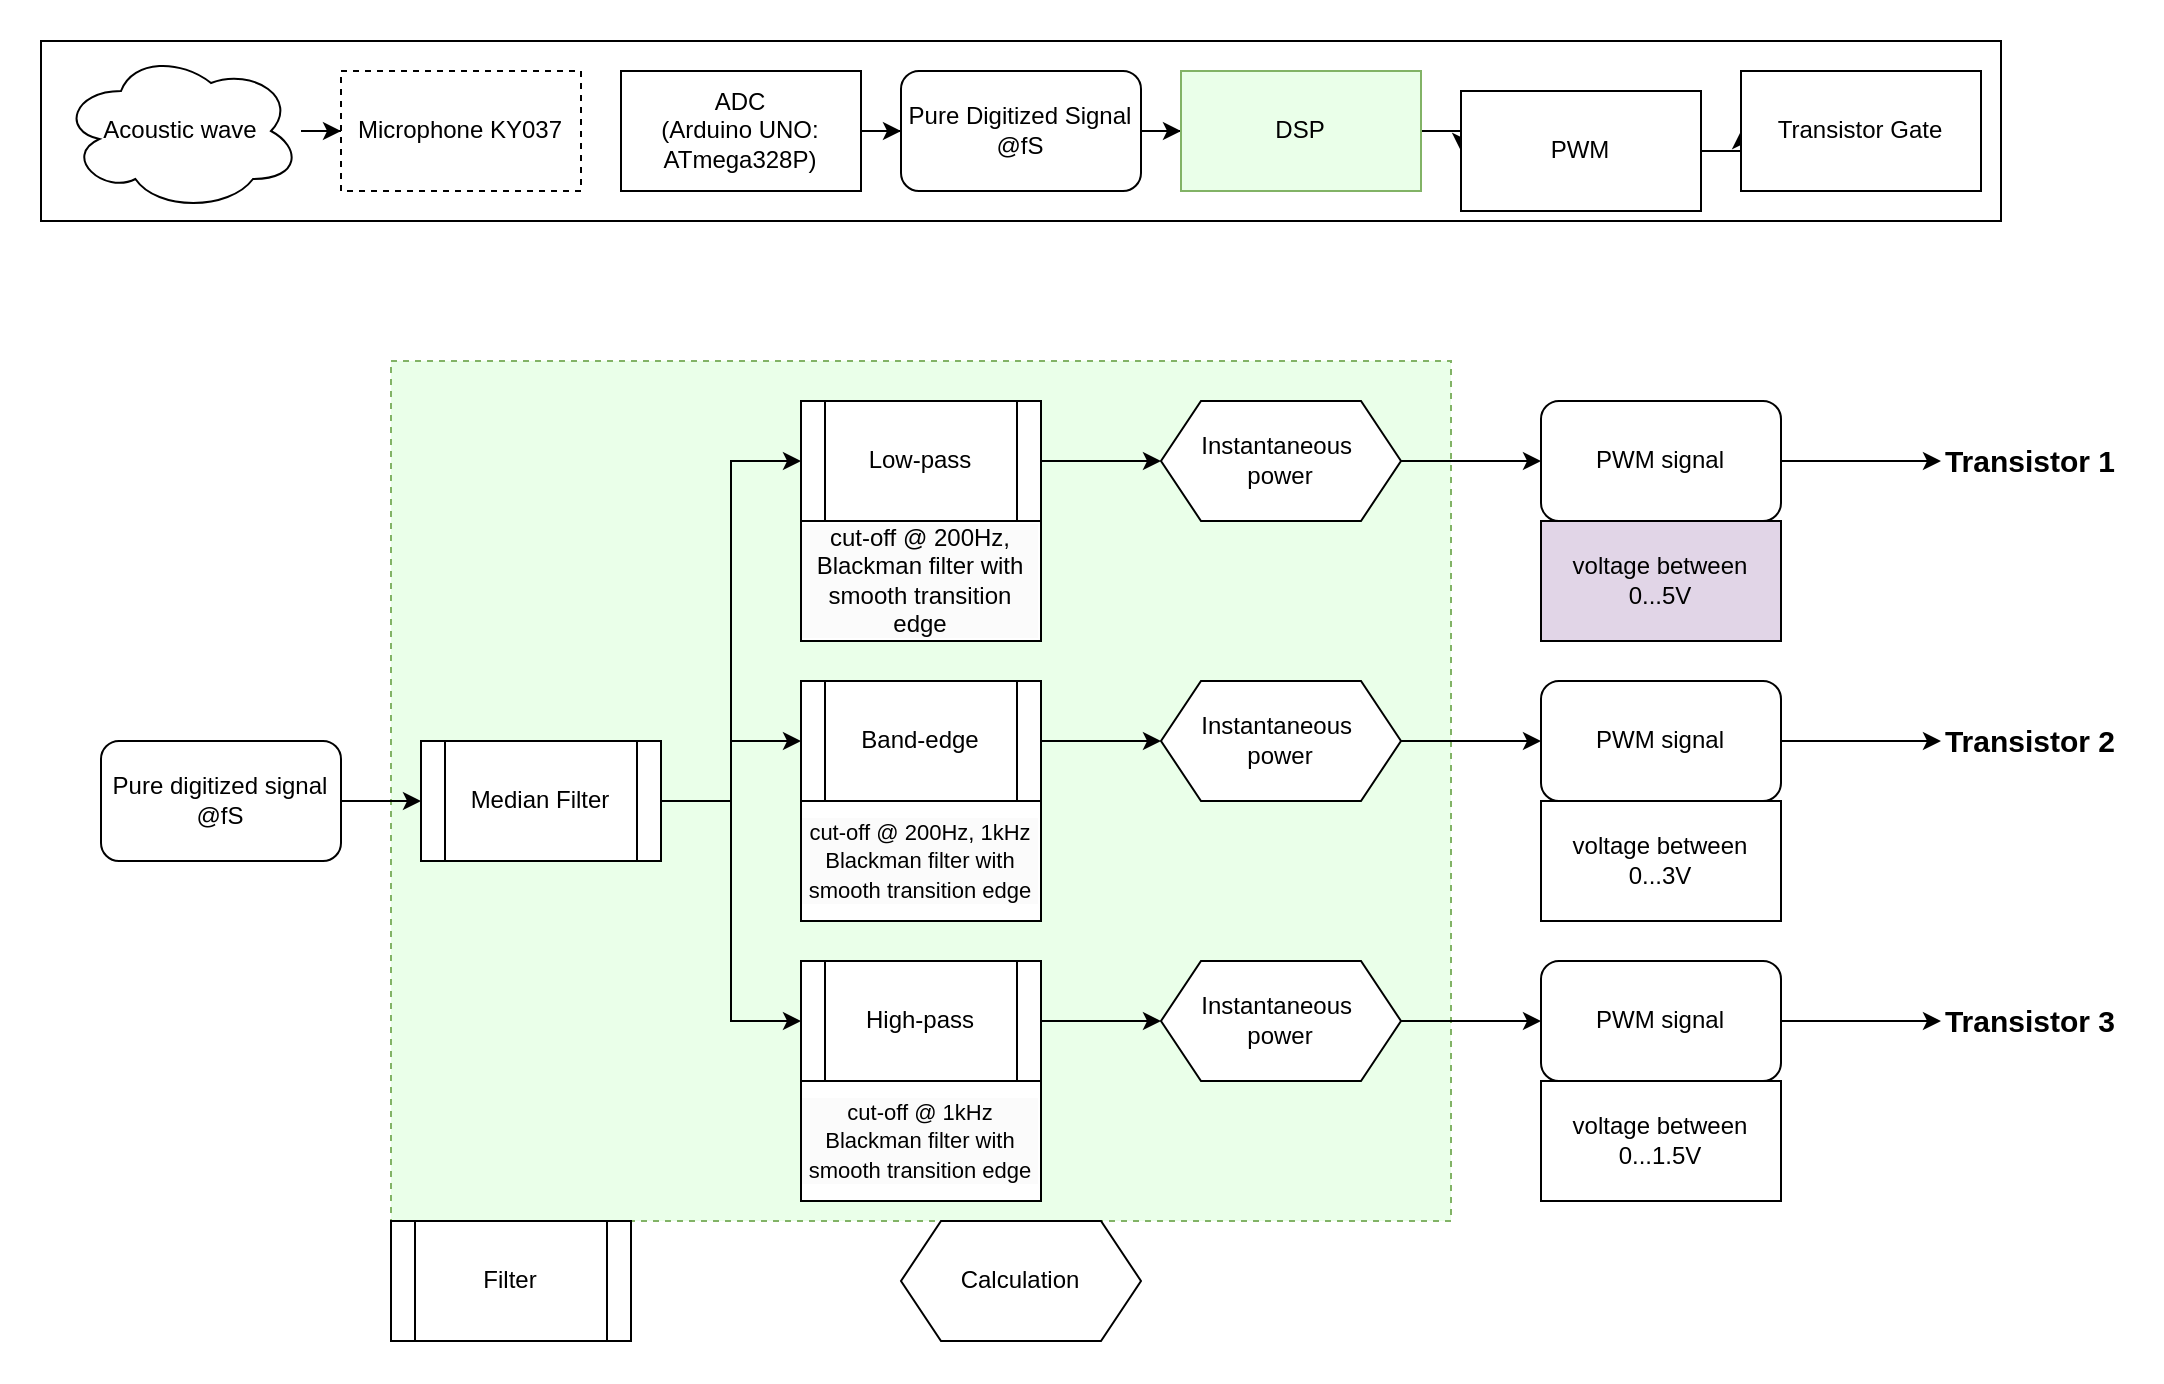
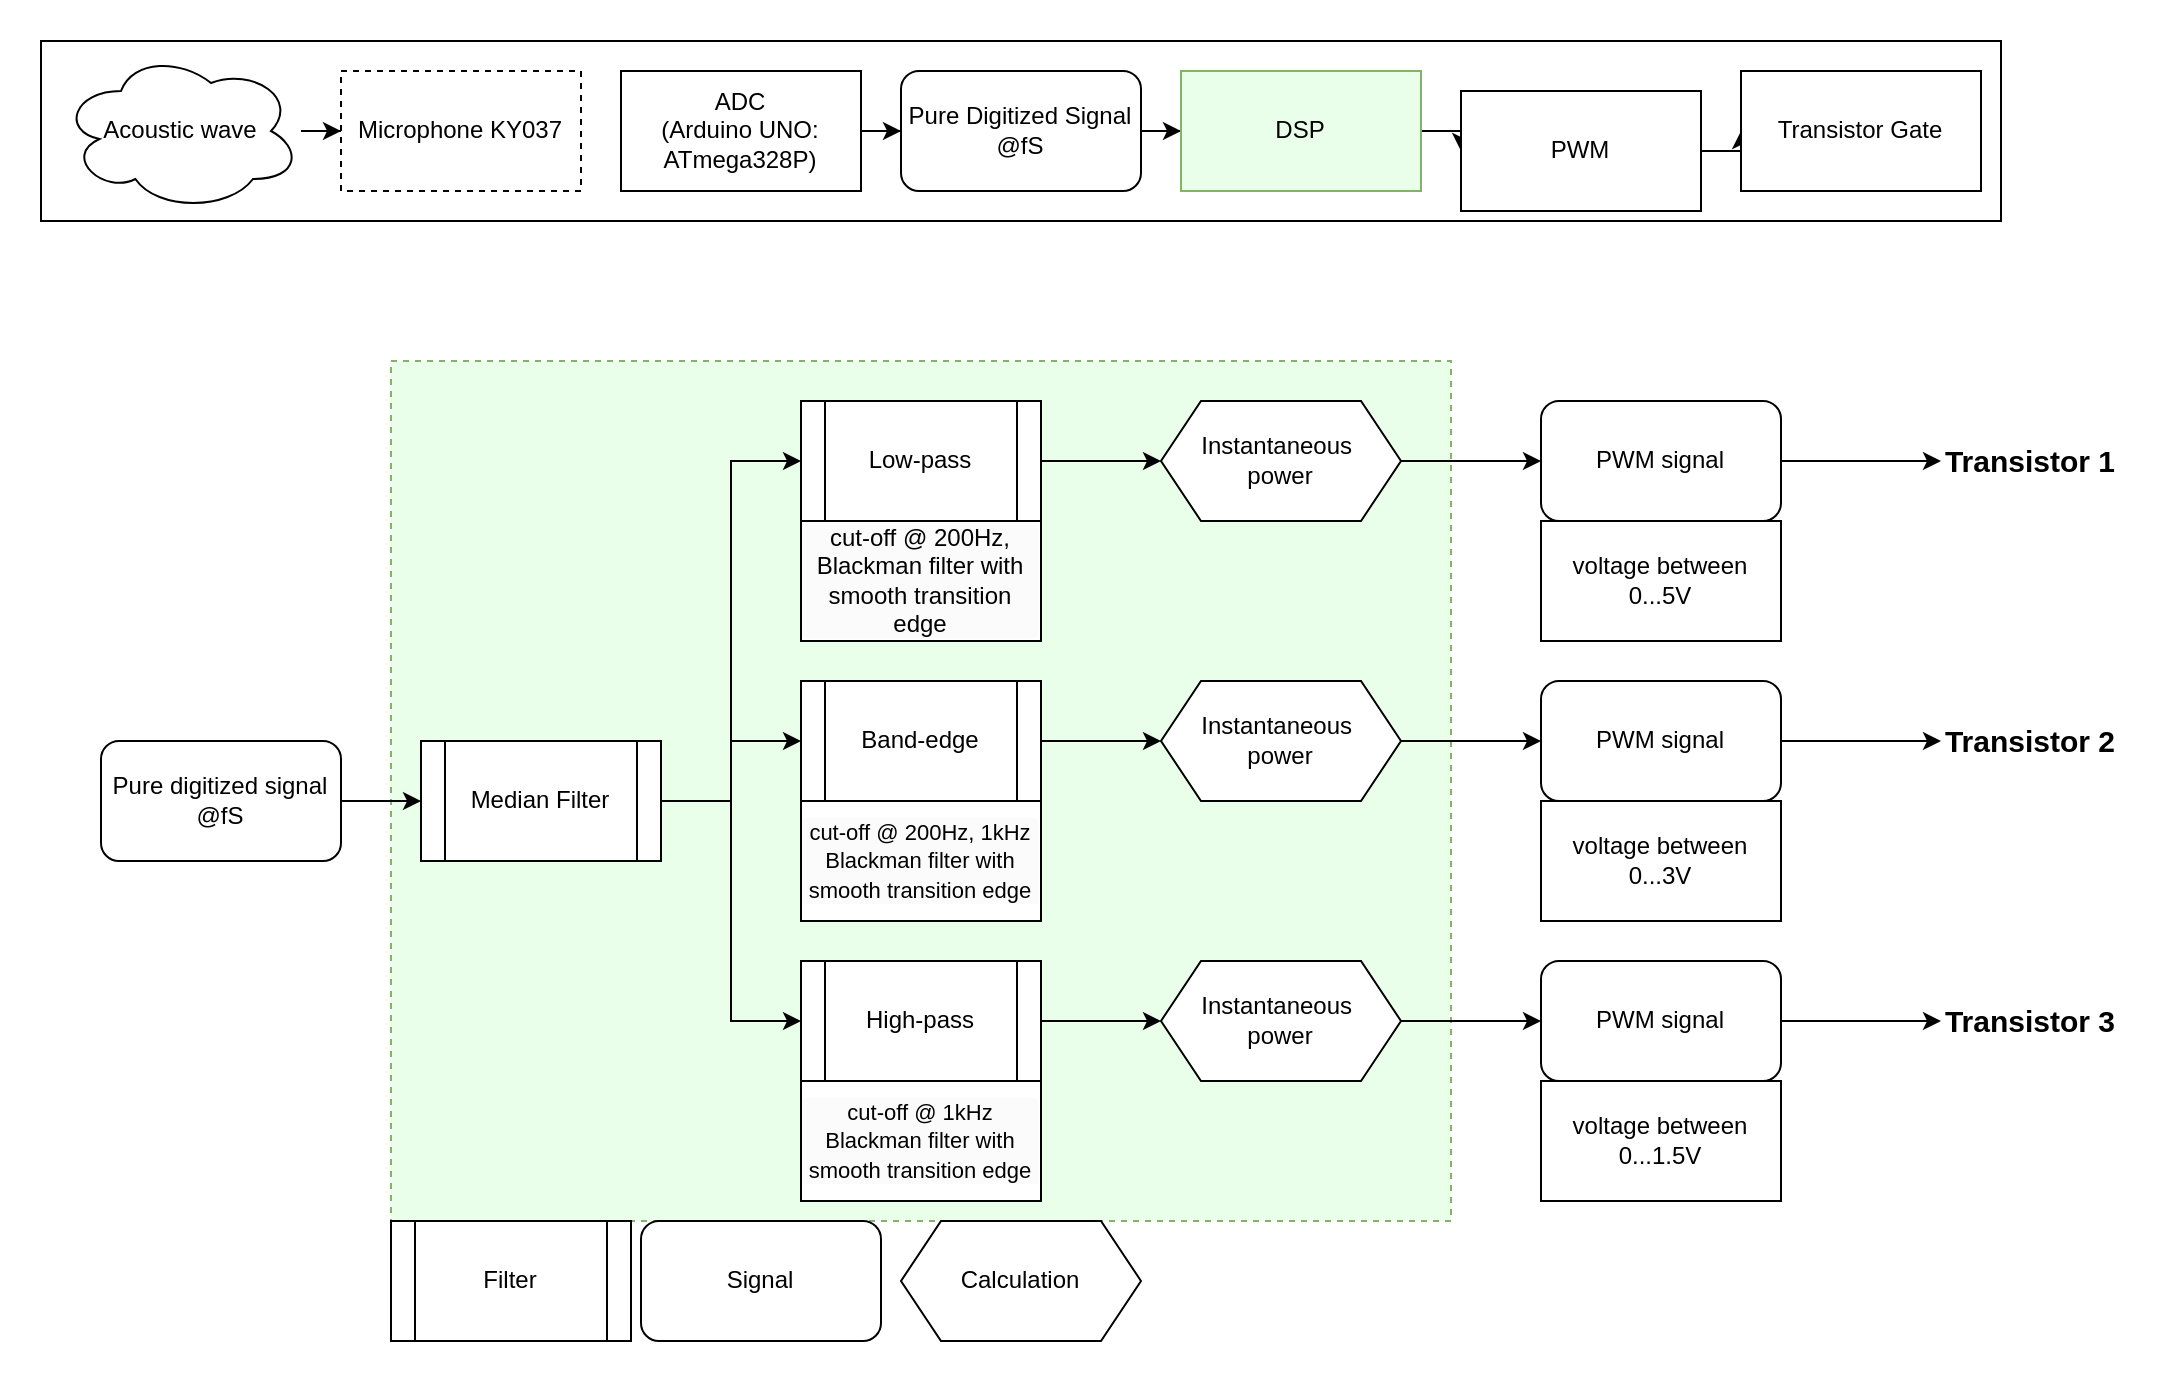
  <mxCell id="0" />
  <mxCell id="1" parent="0" />
  <mxCell id="2" value="" style="rounded=0;whiteSpace=wrap;html=1;dashed=1;fillColor=#EAFFE9;strokeColor=#82b366;" vertex="1" parent="1"><mxGeometry x="195" y="180" width="530" height="430" as="geometry" /></mxCell>
  <mxCell id="3" value="" style="rounded=0;whiteSpace=wrap;html=1;shadow=0;" vertex="1" parent="1"><mxGeometry x="20" y="20" width="980" height="90" as="geometry" /></mxCell>
  <mxCell id="4" value="Microphone KY037" style="rounded=0;whiteSpace=wrap;html=1;dashed=1;" vertex="1" parent="1"><mxGeometry x="170" y="35" width="120" height="60" as="geometry" /></mxCell>
  <mxCell id="5" style="edgeStyle=orthogonalEdgeStyle;rounded=0;orthogonalLoop=1;jettySize=auto;html=1;entryX=0;entryY=0.5;entryDx=0;entryDy=0;" edge="1" parent="1" source="6" target="4"><mxGeometry relative="1" as="geometry" /></mxCell>
  <mxCell id="6" value="Acoustic wave" style="ellipse;shape=cloud;whiteSpace=wrap;html=1;" vertex="1" parent="1"><mxGeometry x="30" y="25" width="120" height="80" as="geometry" /></mxCell>
  <mxCell id="7" style="edgeStyle=orthogonalEdgeStyle;rounded=0;orthogonalLoop=1;jettySize=auto;html=1;entryX=0;entryY=0.5;entryDx=0;entryDy=0;" edge="1" parent="1" source="8" target="10"><mxGeometry relative="1" as="geometry" /></mxCell>
  <mxCell id="8" value="ADC&lt;br&gt;(Arduino UNO: ATmega328P)" style="rounded=0;whiteSpace=wrap;html=1;" vertex="1" parent="1"><mxGeometry x="310" y="35" width="120" height="60" as="geometry" /></mxCell>
  <mxCell id="9" style="edgeStyle=orthogonalEdgeStyle;rounded=0;orthogonalLoop=1;jettySize=auto;html=1;" edge="1" parent="1" source="10" target="34"><mxGeometry relative="1" as="geometry" /></mxCell>
  <mxCell id="10" value="Pure Digitized Signal @fS" style="rounded=1;whiteSpace=wrap;html=1;" vertex="1" parent="1"><mxGeometry x="450" y="35" width="120" height="60" as="geometry" /></mxCell>
  <mxCell id="11" style="edgeStyle=orthogonalEdgeStyle;rounded=0;orthogonalLoop=1;jettySize=auto;html=1;entryX=0;entryY=0.5;entryDx=0;entryDy=0;" edge="1" parent="1" source="14" target="16"><mxGeometry relative="1" as="geometry" /></mxCell>
  <mxCell id="12" style="edgeStyle=orthogonalEdgeStyle;rounded=0;orthogonalLoop=1;jettySize=auto;html=1;entryX=0;entryY=0.5;entryDx=0;entryDy=0;" edge="1" parent="1" source="14" target="19"><mxGeometry relative="1" as="geometry" /></mxCell>
  <mxCell id="13" style="edgeStyle=orthogonalEdgeStyle;rounded=0;orthogonalLoop=1;jettySize=auto;html=1;entryX=0;entryY=0.5;entryDx=0;entryDy=0;" edge="1" parent="1" source="14" target="22"><mxGeometry relative="1" as="geometry" /></mxCell>
  <mxCell id="14" value="Median Filter" style="shape=process;whiteSpace=wrap;html=1;backgroundOutline=1;" vertex="1" parent="1"><mxGeometry x="210" y="370" width="120" height="60" as="geometry" /></mxCell>
  <mxCell id="15" style="edgeStyle=orthogonalEdgeStyle;rounded=0;orthogonalLoop=1;jettySize=auto;html=1;entryX=0;entryY=0.5;entryDx=0;entryDy=0;" edge="1" parent="1" source="16" target="25"><mxGeometry relative="1" as="geometry" /></mxCell>
  <mxCell id="16" value="&lt;font&gt;Low-pass&lt;/font&gt;" style="shape=process;whiteSpace=wrap;html=1;backgroundOutline=1;" vertex="1" parent="1"><mxGeometry x="400" y="200" width="120" height="60" as="geometry" /></mxCell>
  <mxCell id="17" value="&lt;div style=&quot;forced-color-adjust: none; color: rgb(0, 0, 0); font-family: Helvetica; font-size: 12px; font-style: normal; font-variant-ligatures: normal; font-variant-caps: normal; font-weight: 400; letter-spacing: normal; orphans: 2; text-align: center; text-indent: 0px; text-transform: none; widows: 2; word-spacing: 0px; -webkit-text-stroke-width: 0px; white-space: normal; background-color: rgb(251, 251, 251); text-decoration-thickness: initial; text-decoration-style: initial; text-decoration-color: initial;&quot;&gt;&lt;font style=&quot;forced-color-adjust: none;&quot;&gt;cut-off @ 200Hz,&lt;/font&gt;&lt;/div&gt;&lt;div style=&quot;forced-color-adjust: none; color: rgb(0, 0, 0); font-family: Helvetica; font-size: 12px; font-style: normal; font-variant-ligatures: normal; font-variant-caps: normal; font-weight: 400; letter-spacing: normal; orphans: 2; text-align: center; text-indent: 0px; text-transform: none; widows: 2; word-spacing: 0px; -webkit-text-stroke-width: 0px; white-space: normal; background-color: rgb(251, 251, 251); text-decoration-thickness: initial; text-decoration-style: initial; text-decoration-color: initial;&quot;&gt;&lt;font style=&quot;forced-color-adjust: none;&quot;&gt;Blackman filter with smooth transition edge&lt;/font&gt;&lt;/div&gt;" style="rounded=0;whiteSpace=wrap;html=1;" vertex="1" parent="1"><mxGeometry x="400" y="260" width="120" height="60" as="geometry" /></mxCell>
  <mxCell id="18" style="edgeStyle=orthogonalEdgeStyle;rounded=0;orthogonalLoop=1;jettySize=auto;html=1;" edge="1" parent="1" source="19" target="27"><mxGeometry relative="1" as="geometry" /></mxCell>
  <mxCell id="19" value="&lt;font&gt;Band-edge&lt;/font&gt;" style="shape=process;whiteSpace=wrap;html=1;backgroundOutline=1;" vertex="1" parent="1"><mxGeometry x="400" y="340" width="120" height="60" as="geometry" /></mxCell>
  <mxCell id="20" value="&lt;div style=&quot;forced-color-adjust: none; color: rgb(0, 0, 0); font-family: Helvetica; font-style: normal; font-variant-ligatures: normal; font-variant-caps: normal; font-weight: 400; letter-spacing: normal; orphans: 2; text-align: center; text-indent: 0px; text-transform: none; widows: 2; word-spacing: 0px; -webkit-text-stroke-width: 0px; white-space: normal; background-color: rgb(251, 251, 251); text-decoration-thickness: initial; text-decoration-style: initial; text-decoration-color: initial;&quot;&gt;&lt;font style=&quot;forced-color-adjust: none; font-size: 11px;&quot;&gt;cut-off @ 200Hz, 1kHz&lt;/font&gt;&lt;/div&gt;&lt;div style=&quot;forced-color-adjust: none; color: rgb(0, 0, 0); font-family: Helvetica; font-style: normal; font-variant-ligatures: normal; font-variant-caps: normal; font-weight: 400; letter-spacing: normal; orphans: 2; text-align: center; text-indent: 0px; text-transform: none; widows: 2; word-spacing: 0px; -webkit-text-stroke-width: 0px; white-space: normal; background-color: rgb(251, 251, 251); text-decoration-thickness: initial; text-decoration-style: initial; text-decoration-color: initial;&quot;&gt;&lt;font style=&quot;forced-color-adjust: none; font-size: 11px;&quot;&gt;Blackman filter with smooth transition edge&lt;/font&gt;&lt;/div&gt;" style="rounded=0;whiteSpace=wrap;html=1;" vertex="1" parent="1"><mxGeometry x="400" y="400" width="120" height="60" as="geometry" /></mxCell>
  <mxCell id="21" style="edgeStyle=orthogonalEdgeStyle;rounded=0;orthogonalLoop=1;jettySize=auto;html=1;" edge="1" parent="1" source="22" target="29"><mxGeometry relative="1" as="geometry" /></mxCell>
  <mxCell id="22" value="&lt;font&gt;High-pass&lt;/font&gt;" style="shape=process;whiteSpace=wrap;html=1;backgroundOutline=1;" vertex="1" parent="1"><mxGeometry x="400" y="480" width="120" height="60" as="geometry" /></mxCell>
  <mxCell id="23" value="&lt;div style=&quot;forced-color-adjust: none; color: rgb(0, 0, 0); font-family: Helvetica; font-style: normal; font-variant-ligatures: normal; font-variant-caps: normal; font-weight: 400; letter-spacing: normal; orphans: 2; text-align: center; text-indent: 0px; text-transform: none; widows: 2; word-spacing: 0px; -webkit-text-stroke-width: 0px; white-space: normal; background-color: rgb(251, 251, 251); text-decoration-thickness: initial; text-decoration-style: initial; text-decoration-color: initial;&quot;&gt;&lt;font style=&quot;forced-color-adjust: none; font-size: 11px;&quot;&gt;cut-off @ 1kHz&lt;/font&gt;&lt;/div&gt;&lt;div style=&quot;forced-color-adjust: none; color: rgb(0, 0, 0); font-family: Helvetica; font-style: normal; font-variant-ligatures: normal; font-variant-caps: normal; font-weight: 400; letter-spacing: normal; orphans: 2; text-align: center; text-indent: 0px; text-transform: none; widows: 2; word-spacing: 0px; -webkit-text-stroke-width: 0px; white-space: normal; background-color: rgb(251, 251, 251); text-decoration-thickness: initial; text-decoration-style: initial; text-decoration-color: initial;&quot;&gt;&lt;font style=&quot;forced-color-adjust: none; font-size: 11px;&quot;&gt;Blackman filter with smooth transition edge&lt;/font&gt;&lt;/div&gt;" style="rounded=0;whiteSpace=wrap;html=1;" vertex="1" parent="1"><mxGeometry x="400" y="540" width="120" height="60" as="geometry" /></mxCell>
  <mxCell id="24" style="edgeStyle=orthogonalEdgeStyle;rounded=0;orthogonalLoop=1;jettySize=auto;html=1;" edge="1" parent="1" source="25" target="42"><mxGeometry relative="1" as="geometry" /></mxCell>
  <mxCell id="25" value="Instantaneous&amp;nbsp;&lt;div&gt;power&lt;/div&gt;" style="shape=hexagon;perimeter=hexagonPerimeter2;whiteSpace=wrap;html=1;fixedSize=1;" vertex="1" parent="1"><mxGeometry x="580" y="200" width="120" height="60" as="geometry" /></mxCell>
  <mxCell id="26" style="edgeStyle=orthogonalEdgeStyle;rounded=0;orthogonalLoop=1;jettySize=auto;html=1;" edge="1" parent="1" source="27" target="44"><mxGeometry relative="1" as="geometry" /></mxCell>
  <mxCell id="27" value="Instantaneous&amp;nbsp;&lt;div&gt;power&lt;/div&gt;" style="shape=hexagon;perimeter=hexagonPerimeter2;whiteSpace=wrap;html=1;fixedSize=1;" vertex="1" parent="1"><mxGeometry x="580" y="340" width="120" height="60" as="geometry" /></mxCell>
  <mxCell id="28" style="edgeStyle=orthogonalEdgeStyle;rounded=0;orthogonalLoop=1;jettySize=auto;html=1;" edge="1" parent="1" source="29" target="46"><mxGeometry relative="1" as="geometry" /></mxCell>
  <mxCell id="29" value="Instantaneous&amp;nbsp;&lt;div&gt;power&lt;/div&gt;" style="shape=hexagon;perimeter=hexagonPerimeter2;whiteSpace=wrap;html=1;fixedSize=1;" vertex="1" parent="1"><mxGeometry x="580" y="480" width="120" height="60" as="geometry" /></mxCell>
- <mxCell id="30" value="voltage between 0...5V" style="rounded=0;whiteSpace=wrap;html=1;fillColor=#e1d5e7;" vertex="1" parent="1"><mxGeometry x="770" y="260" width="120" height="60" as="geometry" /></mxCell>
+ <mxCell id="30" value="voltage between 0...5V" style="rounded=0;whiteSpace=wrap;html=1;" vertex="1" parent="1"><mxGeometry x="770" y="260" width="120" height="60" as="geometry" /></mxCell>
  <mxCell id="31" value="voltage between 0...3V" style="rounded=0;whiteSpace=wrap;html=1;" vertex="1" parent="1"><mxGeometry x="770" y="400" width="120" height="60" as="geometry" /></mxCell>
  <mxCell id="32" value="voltage between 0...1.5V" style="rounded=0;whiteSpace=wrap;html=1;" vertex="1" parent="1"><mxGeometry x="770" y="540" width="120" height="60" as="geometry" /></mxCell>
  <mxCell id="33" style="edgeStyle=orthogonalEdgeStyle;rounded=0;orthogonalLoop=1;jettySize=auto;html=1;" edge="1" parent="1" source="34" target="36"><mxGeometry relative="1" as="geometry" /></mxCell>
  <mxCell id="34" value="DSP" style="rounded=0;whiteSpace=wrap;html=1;fillColor=#EAFFE9;strokeColor=#82b366;" vertex="1" parent="1"><mxGeometry x="590" y="35" width="120" height="60" as="geometry" /></mxCell>
  <mxCell id="35" style="edgeStyle=orthogonalEdgeStyle;rounded=0;orthogonalLoop=1;jettySize=auto;html=1;" edge="1" parent="1" source="36" target="37"><mxGeometry relative="1" as="geometry" /></mxCell>
  <mxCell id="36" value="PWM" style="rounded=0;whiteSpace=wrap;html=1;" vertex="1" parent="1"><mxGeometry x="730" y="45" width="120" height="60" as="geometry" /></mxCell>
  <mxCell id="37" value="Transistor Gate" style="rounded=0;whiteSpace=wrap;html=1;" vertex="1" parent="1"><mxGeometry x="870" y="35" width="120" height="60" as="geometry" /></mxCell>
  <mxCell id="38" value="Filter" style="shape=process;whiteSpace=wrap;html=1;backgroundOutline=1;" vertex="1" parent="1"><mxGeometry x="195" y="610" width="120" height="60" as="geometry" /></mxCell>
  <mxCell id="39" style="edgeStyle=orthogonalEdgeStyle;rounded=0;orthogonalLoop=1;jettySize=auto;html=1;entryX=0;entryY=0.5;entryDx=0;entryDy=0;" edge="1" parent="1" source="40" target="14"><mxGeometry relative="1" as="geometry" /></mxCell>
  <mxCell id="40" value="Pure digitized signal @fS" style="rounded=1;whiteSpace=wrap;html=1;" vertex="1" parent="1"><mxGeometry x="50" y="370" width="120" height="60" as="geometry" /></mxCell>
  <mxCell id="41" style="edgeStyle=orthogonalEdgeStyle;rounded=0;orthogonalLoop=1;jettySize=auto;html=1;" edge="1" parent="1" source="42" target="49"><mxGeometry relative="1" as="geometry" /></mxCell>
  <mxCell id="42" value="PWM signal" style="rounded=1;whiteSpace=wrap;html=1;" vertex="1" parent="1"><mxGeometry x="770" y="200" width="120" height="60" as="geometry" /></mxCell>
  <mxCell id="43" style="edgeStyle=orthogonalEdgeStyle;rounded=0;orthogonalLoop=1;jettySize=auto;html=1;" edge="1" parent="1" source="44" target="50"><mxGeometry relative="1" as="geometry" /></mxCell>
  <mxCell id="44" value="PWM signal" style="rounded=1;whiteSpace=wrap;html=1;" vertex="1" parent="1"><mxGeometry x="770" y="340" width="120" height="60" as="geometry" /></mxCell>
  <mxCell id="45" style="edgeStyle=orthogonalEdgeStyle;rounded=0;orthogonalLoop=1;jettySize=auto;html=1;" edge="1" parent="1" source="46" target="51"><mxGeometry relative="1" as="geometry" /></mxCell>
  <mxCell id="46" value="PWM signal" style="rounded=1;whiteSpace=wrap;html=1;" vertex="1" parent="1"><mxGeometry x="770" y="480" width="120" height="60" as="geometry" /></mxCell>
+ <mxCell id="47" value="Signal" style="rounded=1;whiteSpace=wrap;html=1;" vertex="1" parent="1"><mxGeometry x="320" y="610" width="120" height="60" as="geometry" /></mxCell>
  <mxCell id="48" value="Calculation" style="shape=hexagon;perimeter=hexagonPerimeter2;whiteSpace=wrap;html=1;fixedSize=1;" vertex="1" parent="1"><mxGeometry x="450" y="610" width="120" height="60" as="geometry" /></mxCell>
  <mxCell id="49" value="&lt;b&gt;&lt;font style=&quot;font-size: 15px;&quot;&gt;Transistor 1&lt;/font&gt;&lt;/b&gt;" style="text;html=1;align=center;verticalAlign=middle;whiteSpace=wrap;rounded=0;" vertex="1" parent="1"><mxGeometry x="970" y="215" width="90" height="30" as="geometry" /></mxCell>
  <mxCell id="50" value="&lt;b&gt;&lt;font style=&quot;font-size: 15px;&quot;&gt;Transistor 2&lt;/font&gt;&lt;/b&gt;" style="text;html=1;align=center;verticalAlign=middle;whiteSpace=wrap;rounded=0;" vertex="1" parent="1"><mxGeometry x="970" y="355" width="90" height="30" as="geometry" /></mxCell>
  <mxCell id="51" value="&lt;b&gt;&lt;font style=&quot;font-size: 15px;&quot;&gt;Transistor 3&lt;/font&gt;&lt;/b&gt;" style="text;html=1;align=center;verticalAlign=middle;whiteSpace=wrap;rounded=0;" vertex="1" parent="1"><mxGeometry x="970" y="495" width="90" height="30" as="geometry" /></mxCell>
